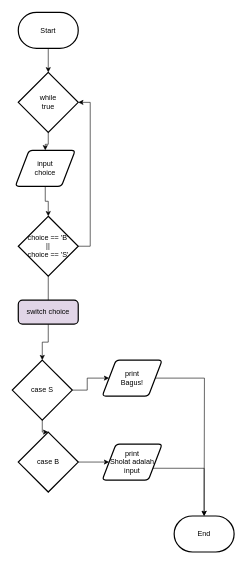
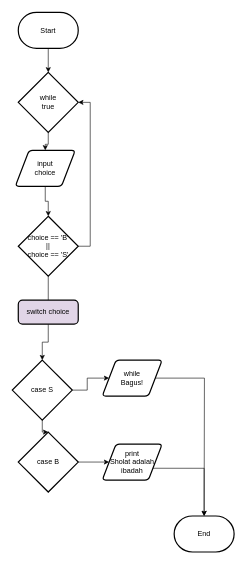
  <mxCell id="0" />
  <mxCell id="1" parent="0" />
  <mxCell id="2" value="" style="edgeStyle=orthogonalEdgeStyle;rounded=0;orthogonalLoop=1;jettySize=auto;html=1;" edge="1" parent="1" source="3" target="6"><mxGeometry relative="1" as="geometry" /></mxCell>
  <mxCell id="3" value="&lt;div&gt;Start&lt;/div&gt;" style="strokeWidth=2;html=1;shape=mxgraph.flowchart.terminator;whiteSpace=wrap;" parent="1" vertex="1"><mxGeometry x="30" y="20" width="100" height="60" as="geometry" /></mxCell>
  <mxCell id="4" value="End" style="strokeWidth=2;html=1;shape=mxgraph.flowchart.terminator;whiteSpace=wrap;" parent="1" vertex="1"><mxGeometry x="290" y="860" width="100" height="60" as="geometry" /></mxCell>
  <mxCell id="5" value="" style="edgeStyle=orthogonalEdgeStyle;rounded=0;orthogonalLoop=1;jettySize=auto;html=1;" edge="1" parent="1" source="6" target="8"><mxGeometry relative="1" as="geometry" /></mxCell>
  <mxCell id="6" value="&lt;div&gt;while&lt;/div&gt;&lt;div&gt;true&lt;/div&gt;" style="strokeWidth=2;html=1;shape=mxgraph.flowchart.decision;whiteSpace=wrap;" vertex="1" parent="1"><mxGeometry x="30" y="120" width="100" height="100" as="geometry" /></mxCell>
  <mxCell id="7" value="" style="edgeStyle=orthogonalEdgeStyle;rounded=0;orthogonalLoop=1;jettySize=auto;html=1;" edge="1" parent="1" source="8" target="11"><mxGeometry relative="1" as="geometry" /></mxCell>
  <mxCell id="8" value="&lt;div&gt;input&lt;/div&gt;&lt;div&gt;choice&lt;/div&gt;" style="shape=parallelogram;html=1;strokeWidth=2;perimeter=parallelogramPerimeter;whiteSpace=wrap;rounded=1;arcSize=12;size=0.23;" vertex="1" parent="1"><mxGeometry x="25" y="250" width="100" height="60" as="geometry" /></mxCell>
  <mxCell id="9" style="edgeStyle=orthogonalEdgeStyle;rounded=0;orthogonalLoop=1;jettySize=auto;html=1;exitX=1;exitY=0.5;exitDx=0;exitDy=0;exitPerimeter=0;entryX=1;entryY=0.5;entryDx=0;entryDy=0;entryPerimeter=0;" edge="1" parent="1" source="11" target="6"><mxGeometry relative="1" as="geometry" /></mxCell>
  <mxCell id="10" value="" style="edgeStyle=orthogonalEdgeStyle;rounded=0;orthogonalLoop=1;jettySize=auto;html=1;endArrow=none;" edge="1" parent="1" source="11" target="13"><mxGeometry relative="1" as="geometry" /></mxCell>
  <mxCell id="11" value="choice == 'B'&lt;br&gt;||&lt;br&gt;choice == 'S'" style="strokeWidth=2;html=1;shape=mxgraph.flowchart.decision;whiteSpace=wrap;" vertex="1" parent="1"><mxGeometry x="30" y="360" width="100" height="100" as="geometry" /></mxCell>
  <mxCell id="12" value="" style="edgeStyle=orthogonalEdgeStyle;rounded=0;orthogonalLoop=1;jettySize=auto;html=1;" edge="1" parent="1" source="13" target="16"><mxGeometry relative="1" as="geometry" /></mxCell>
  <mxCell id="13" value="switch choice" style="rounded=1;whiteSpace=wrap;html=1;absoluteArcSize=1;arcSize=14;strokeWidth=2;fillColor=#e1d5e7;" vertex="1" parent="1"><mxGeometry x="30" y="500" width="100" height="40" as="geometry" /></mxCell>
  <mxCell id="14" value="" style="edgeStyle=orthogonalEdgeStyle;rounded=0;orthogonalLoop=1;jettySize=auto;html=1;" edge="1" parent="1" source="16" target="20"><mxGeometry relative="1" as="geometry" /></mxCell>
  <mxCell id="15" value="" style="edgeStyle=orthogonalEdgeStyle;rounded=0;orthogonalLoop=1;jettySize=auto;html=1;" edge="1" parent="1" source="16" target="18"><mxGeometry relative="1" as="geometry" /></mxCell>
  <mxCell id="16" value="case S" style="strokeWidth=2;html=1;shape=mxgraph.flowchart.decision;whiteSpace=wrap;" vertex="1" parent="1"><mxGeometry x="20" y="600" width="100" height="100" as="geometry" /></mxCell>
  <mxCell id="17" value="" style="edgeStyle=orthogonalEdgeStyle;rounded=0;orthogonalLoop=1;jettySize=auto;html=1;" edge="1" parent="1" source="18" target="22"><mxGeometry relative="1" as="geometry" /></mxCell>
  <mxCell id="18" value="case B" style="strokeWidth=2;html=1;shape=mxgraph.flowchart.decision;whiteSpace=wrap;" vertex="1" parent="1"><mxGeometry x="30" y="720" width="100" height="100" as="geometry" /></mxCell>
  <mxCell id="19" style="edgeStyle=orthogonalEdgeStyle;rounded=0;orthogonalLoop=1;jettySize=auto;html=1;exitX=1;exitY=0.5;exitDx=0;exitDy=0;" edge="1" parent="1" source="20"><mxGeometry relative="1" as="geometry"><mxPoint x="340" y="860" as="targetPoint" /></mxGeometry></mxCell>
- <mxCell id="20" value="&lt;div&gt;print&lt;/div&gt;&lt;div&gt;Bagus!&lt;br&gt;&lt;/div&gt;" style="shape=parallelogram;html=1;strokeWidth=2;perimeter=parallelogramPerimeter;whiteSpace=wrap;rounded=1;arcSize=12;size=0.23;" vertex="1" parent="1"><mxGeometry x="170" y="600" width="100" height="60" as="geometry" /></mxCell>
+ <mxCell id="20" value="&lt;div&gt;while&lt;/div&gt;&lt;div&gt;Bagus!&lt;br&gt;&lt;/div&gt;" style="shape=parallelogram;html=1;strokeWidth=2;perimeter=parallelogramPerimeter;whiteSpace=wrap;rounded=1;arcSize=12;size=0.23;" vertex="1" parent="1"><mxGeometry x="170" y="600" width="100" height="60" as="geometry" /></mxCell>
  <mxCell id="21" style="edgeStyle=orthogonalEdgeStyle;rounded=0;orthogonalLoop=1;jettySize=auto;html=1;exitX=1;exitY=0.75;exitDx=0;exitDy=0;" edge="1" parent="1" source="22" target="4"><mxGeometry relative="1" as="geometry" /></mxCell>
- <mxCell id="22" value="&lt;div&gt;print&lt;/div&gt;&lt;div&gt;Sholat adalah input&lt;br&gt;&lt;/div&gt;" style="shape=parallelogram;html=1;strokeWidth=2;perimeter=parallelogramPerimeter;whiteSpace=wrap;rounded=1;arcSize=12;size=0.23;" vertex="1" parent="1"><mxGeometry x="170" y="740" width="100" height="60" as="geometry" /></mxCell>
+ <mxCell id="22" value="&lt;div&gt;print&lt;/div&gt;&lt;div&gt;Sholat adalah ibadah&lt;br&gt;&lt;/div&gt;" style="shape=parallelogram;html=1;strokeWidth=2;perimeter=parallelogramPerimeter;whiteSpace=wrap;rounded=1;arcSize=12;size=0.23;" vertex="1" parent="1"><mxGeometry x="170" y="740" width="100" height="60" as="geometry" /></mxCell>
